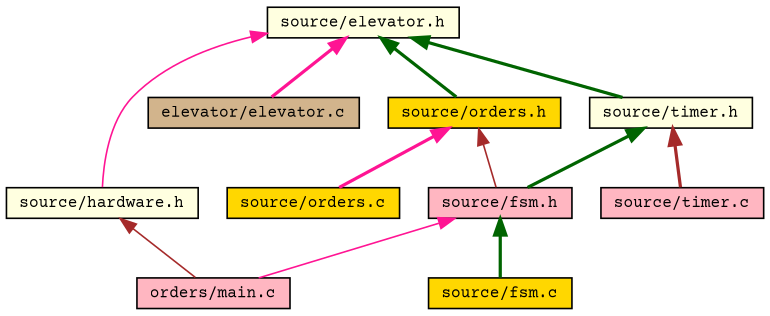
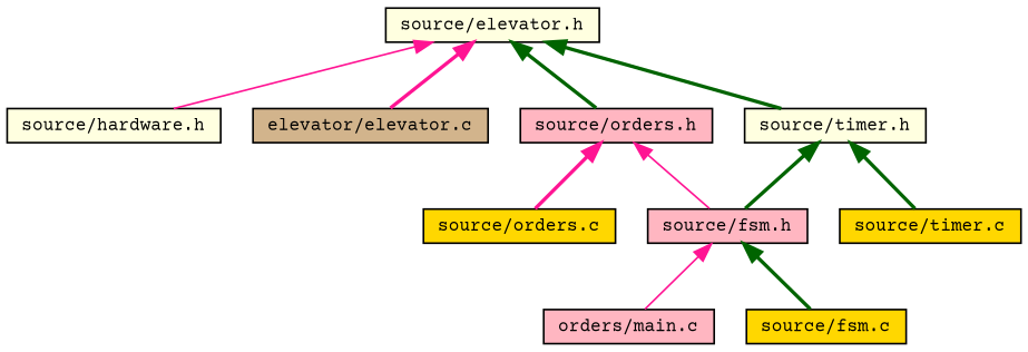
  digraph {
    fontname="Courier Prime"
    node [color=black fillcolor=lightpink fontname="Courier Prime" fontsize=10 shape=record style=filled]
    edge [color=deeppink dir=back fontname="Courier Prime" fontsize=10 labelfontname=Helvetica labelfontsize=10 style=bold]
    n1 [fillcolor=lightyellow fontcolor=black height=0.2 label="source/hardware.h" width=0.4]
    n2 [height=0.2 label="orders/main.c" width=0.4]
    n3 [fillcolor=lightyellow height=0.2 label="source/elevator.h" width=0.4]
    n4 [fillcolor=tan height=0.2 label="elevator/elevator.c" width=0.4]
-   n5 [fillcolor=gold height=0.2 label="source/orders.h" width=0.4]
+   n5 [height=0.2 label="source/orders.h" width=0.4]
    n6 [fillcolor=lightyellow height=0.2 label="source/timer.h" width=0.4]
    n7 [height=0.2 label="source/fsm.h" width=0.4]
    n8 [fillcolor=gold height=0.2 label="source/orders.c" width=0.4]
-   n9 [height=0.2 label="source/timer.c" width=0.4]
+   n9 [fillcolor=gold height=0.2 label="source/timer.c" width=0.4]
    n10 [fillcolor=gold height=0.2 label="source/fsm.c" width=0.4]
-   n1 -> n2 [color=brown style=solid]
    n3 -> n1 [style=solid]
    n3 -> n4
    n3 -> n5 [color=darkgreen]
    n3 -> n6 [color=darkgreen]
-   n5 -> n7 [color=brown style=solid]
+   n5 -> n7 [style=solid]
    n5 -> n8
    n6 -> n7 [color=darkgreen]
-   n6 -> n9 [color=brown]
+   n6 -> n9 [color=darkgreen]
    n7 -> n2 [style=solid]
    n7 -> n10 [color=darkgreen]
  }
